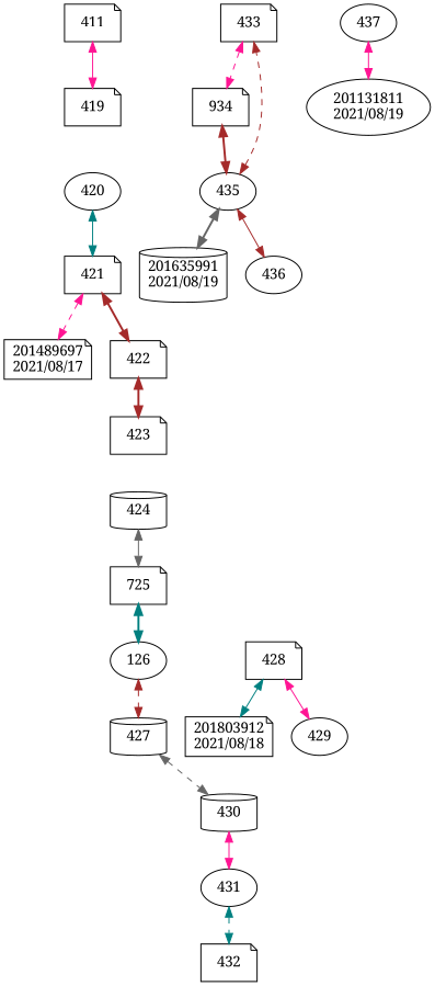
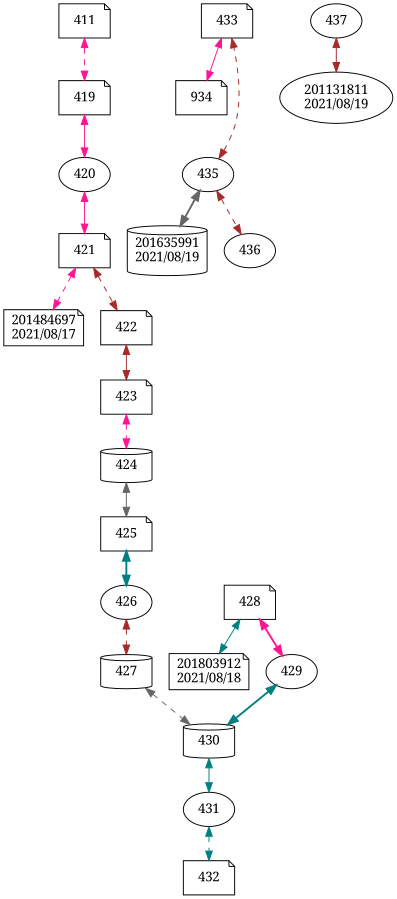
  digraph {
    compound=true
    fontname="Noto Serif"
    rankdir=TB
    node [fontname="Noto Serif" shape=note]
    edge [color=deeppink dir=both fontname="Noto Serif" style=solid]
    n1 [label=411]
    n2 [label=419]
    n3 [label=420 shape=ellipse]
    n4 [label=421]
-   n5 [label="201489697\n2021/08/17"]
+   n5 [label="201484697\n2021/08/17"]
    n6 [label=422]
    n7 [label=423]
    n8 [label=424 shape=cylinder]
-   n9 [label=725]
-   n10 [label=126 shape=ellipse]
+   n9 [label=425]
+   n10 [label=426 shape=ellipse]
    n11 [label=427 shape=cylinder]
    n12 [label=430 shape=cylinder]
    n13 [label=428]
    n14 [label="201803912\n2021/08/18"]
    n15 [label=429 shape=ellipse]
    n16 [label=431 shape=ellipse]
    n17 [label=432]
    n18 [label=433]
    n19 [label=934]
    n20 [label=435 shape=ellipse]
    n21 [label="201635991\n2021/08/19" shape=cylinder]
    n22 [label=436 shape=ellipse]
    n23 [label=437 shape=ellipse]
    n24 [label="201131811\n2021/08/19" shape=ellipse]
-   n1 -> n2
-   n3 -> n4 [color=teal]
+   n1 -> n2 [style=dashed]
+   n2 -> n3
+   n3 -> n4
    n4 -> n5 [style=dashed]
-   n4 -> n6 [color=brown style=bold]
-   n6 -> n7 [color=brown style=bold]
+   n4 -> n6 [color=brown style=dashed]
+   n6 -> n7 [color=brown]
+   n7 -> n8 [style=dashed]
    n8 -> n9 [color=gray40]
    n9 -> n10 [color=teal style=bold]
    n10 -> n11 [color=brown style=dashed]
    n11 -> n12 [color=gray40 style=dashed]
-   n12 -> n16
+   n12 -> n16 [color=teal]
    n13 -> n14 [color=teal]
-   n13 -> n15
+   n13 -> n15 [style=bold]
+   n15 -> n12 [color=teal style=bold]
    n16 -> n17 [color=teal style=dashed]
-   n18 -> n19 [style=dashed]
-   n19 -> n20 [color=brown style=bold]
+   n18 -> n19
    n20 -> n18 [color=brown style=dashed]
    n20 -> n21 [color=gray40 style=bold]
-   n20 -> n22 [color=brown]
-   n23 -> n24
+   n20 -> n22 [color=brown style=dashed]
+   n23 -> n24 [color=brown]
  }
